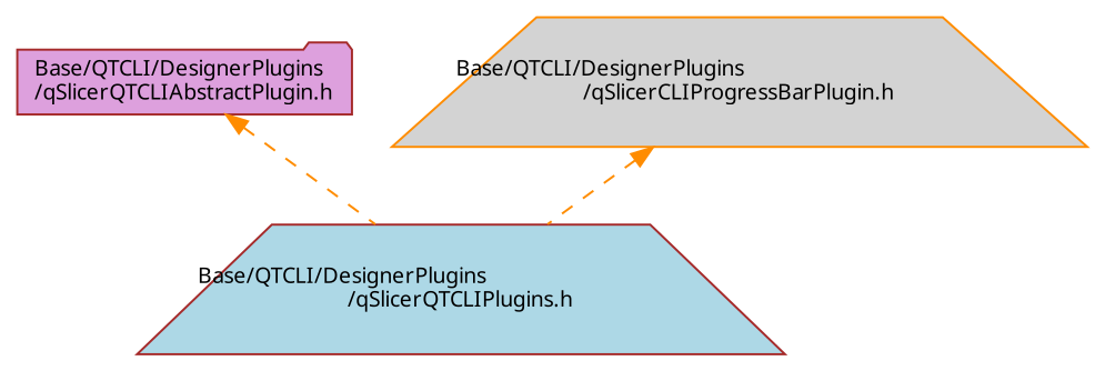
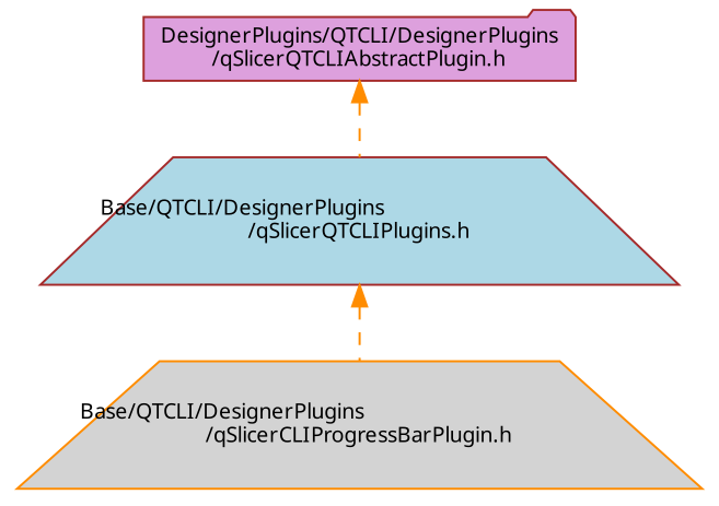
  digraph {
    fontname="Noto Sans"
    node [color=brown fontname="Noto Sans" fontsize=10 shape=trapezium style=filled]
    edge [color=darkorange dir=back fontname="Noto Sans" fontsize=10 labelfontname=Helvetica labelfontsize=10 style=dashed]
-   n1 [fillcolor=plum fontcolor=black height=0.2 label="Base/QTCLI/DesignerPlugins\l/qSlicerQTCLIAbstractPlugin.h" shape=folder width=0.4]
+   n1 [fillcolor=plum fontcolor=black height=0.2 label="DesignerPlugins/QTCLI/DesignerPlugins\l/qSlicerQTCLIAbstractPlugin.h" shape=folder width=0.4]
    n2 [fillcolor=lightblue height=0.2 label="Base/QTCLI/DesignerPlugins\l/qSlicerQTCLIPlugins.h" width=0.4]
    n3 [color=darkorange fillcolor=lightgrey height=0.2 label="Base/QTCLI/DesignerPlugins\l/qSlicerCLIProgressBarPlugin.h" width=0.4]
    n1 -> n2
-   n3 -> n2
+   n2 -> n3
  }
